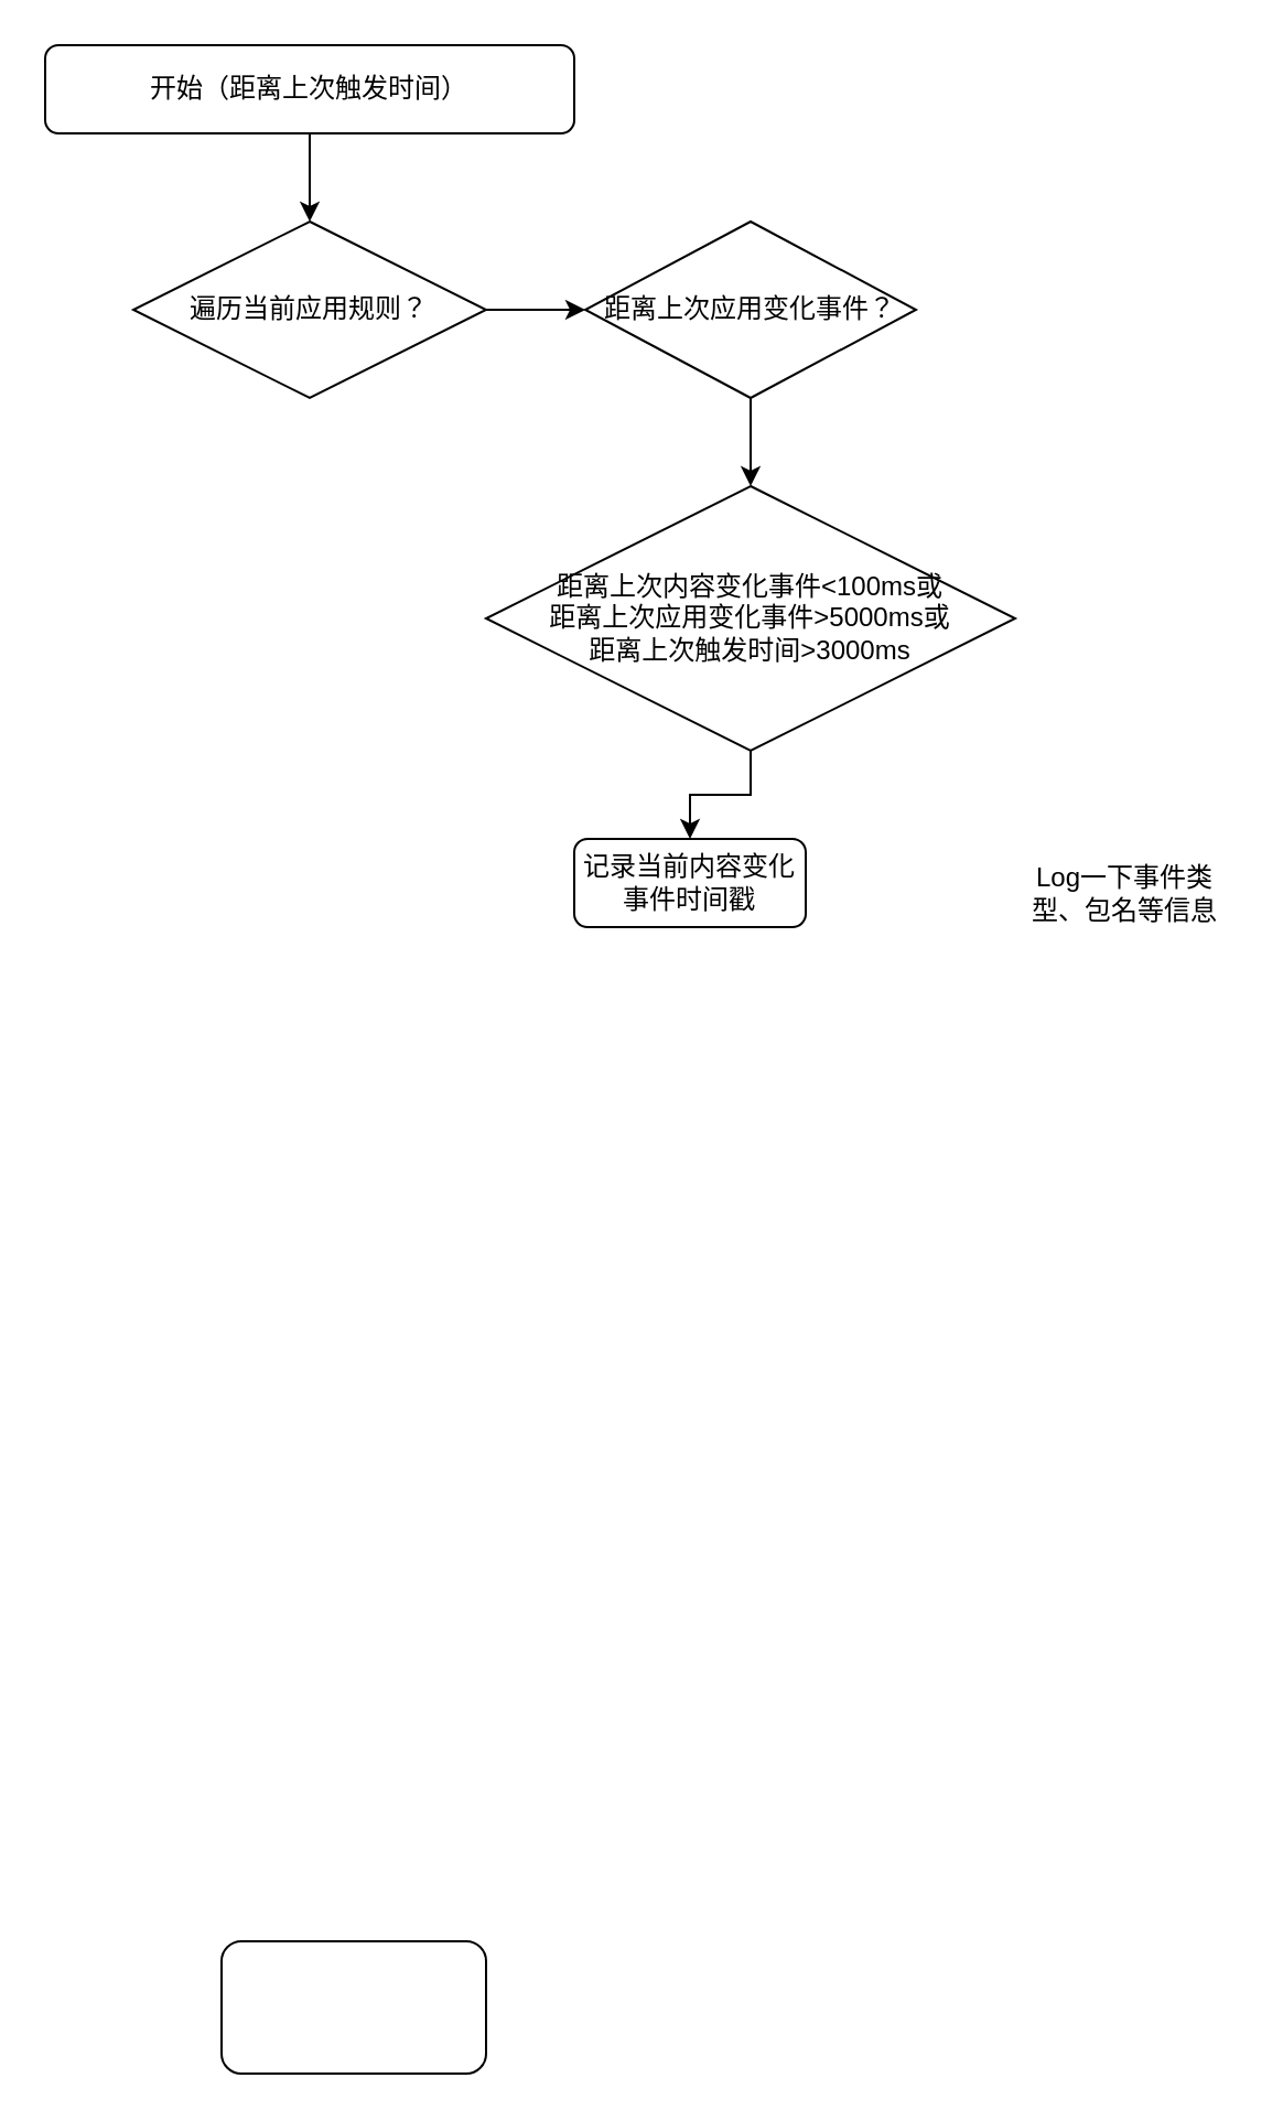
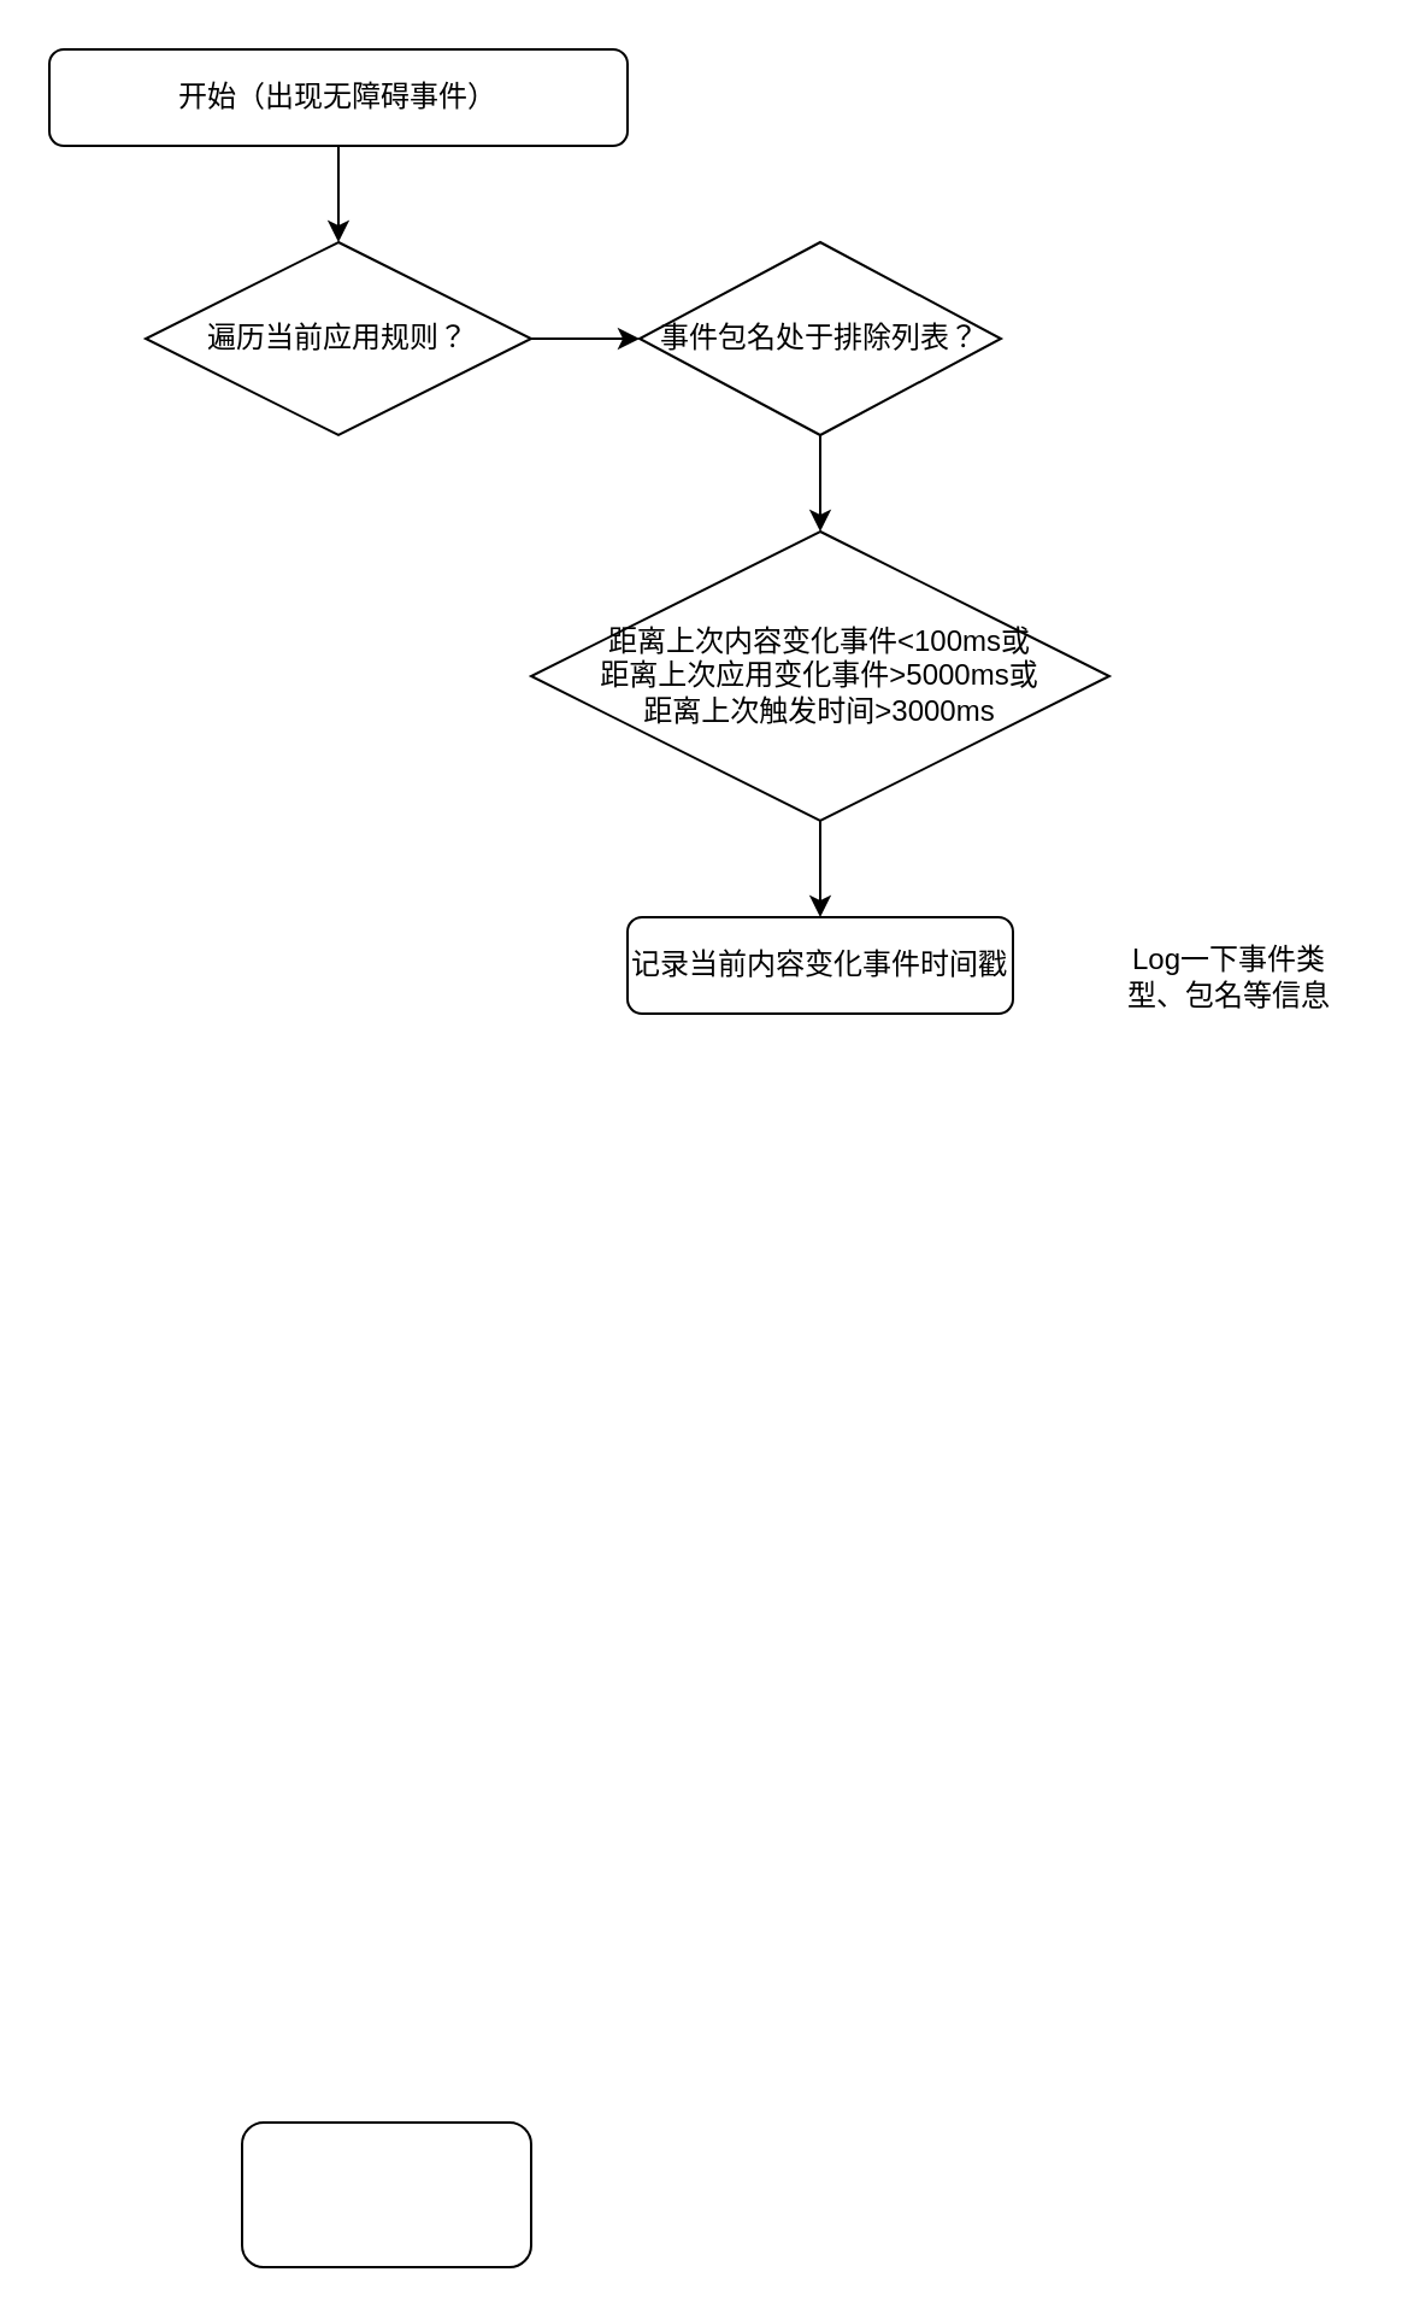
  <mxCell id="0" />
  <mxCell id="1" parent="0" />
  <mxCell id="2" style="edgeStyle=orthogonalEdgeStyle;rounded=0;orthogonalLoop=1;jettySize=auto;html=1;exitX=0.5;exitY=1;exitDx=0;exitDy=0;entryX=0.5;entryY=0;entryDx=0;entryDy=0;" edge="1" parent="1" source="3" target="5"><mxGeometry relative="1" as="geometry" /></mxCell>
- <mxCell id="3" value="开始（距离上次触发时间）" style="rounded=1;whiteSpace=wrap;html=1;" vertex="1" parent="1"><mxGeometry x="20" y="20" width="240" height="40" as="geometry" /></mxCell>
+ <mxCell id="3" value="开始（出现无障碍事件）" style="rounded=1;whiteSpace=wrap;html=1;" vertex="1" parent="1"><mxGeometry x="20" y="20" width="240" height="40" as="geometry" /></mxCell>
  <mxCell id="4" style="edgeStyle=orthogonalEdgeStyle;rounded=0;orthogonalLoop=1;jettySize=auto;html=1;exitX=1;exitY=0.5;exitDx=0;exitDy=0;entryX=0;entryY=0.5;entryDx=0;entryDy=0;" edge="1" parent="1" source="5" target="8"><mxGeometry relative="1" as="geometry" /></mxCell>
  <mxCell id="5" value="遍历当前应用规则？" style="rhombus;whiteSpace=wrap;html=1;" vertex="1" parent="1"><mxGeometry x="60" y="100" width="160" height="80" as="geometry" /></mxCell>
  <mxCell id="6" value="" style="rounded=1;whiteSpace=wrap;html=1;" vertex="1" parent="1"><mxGeometry x="100" y="880" width="120" height="60" as="geometry" /></mxCell>
  <mxCell id="7" style="edgeStyle=orthogonalEdgeStyle;rounded=0;orthogonalLoop=1;jettySize=auto;html=1;exitX=0.5;exitY=1;exitDx=0;exitDy=0;entryX=0.5;entryY=0;entryDx=0;entryDy=0;" edge="1" parent="1" source="8" target="10"><mxGeometry relative="1" as="geometry" /></mxCell>
- <mxCell id="8" value="距离上次应用变化事件？" style="rhombus;whiteSpace=wrap;html=1;" vertex="1" parent="1"><mxGeometry x="265" y="100" width="150" height="80" as="geometry" /></mxCell>
+ <mxCell id="8" value="事件包名处于排除列表？" style="rhombus;whiteSpace=wrap;html=1;" vertex="1" parent="1"><mxGeometry x="265" y="100" width="150" height="80" as="geometry" /></mxCell>
  <mxCell id="9" style="edgeStyle=orthogonalEdgeStyle;rounded=0;orthogonalLoop=1;jettySize=auto;html=1;exitX=0.5;exitY=1;exitDx=0;exitDy=0;entryX=0.5;entryY=0;entryDx=0;entryDy=0;" edge="1" parent="1" source="10" target="11"><mxGeometry relative="1" as="geometry" /></mxCell>
  <mxCell id="10" value="距离上次内容变化事件&amp;lt;100ms或&lt;div&gt;距离上次应用变化事件&amp;gt;5000ms或&lt;/div&gt;&lt;div&gt;距离上次触发时间&amp;gt;3000ms&lt;/div&gt;" style="rhombus;whiteSpace=wrap;html=1;" vertex="1" parent="1"><mxGeometry x="220" y="220" width="240" height="120" as="geometry" /></mxCell>
- <mxCell id="11" value="记录当前内容变化事件时间戳" style="rounded=1;whiteSpace=wrap;html=1;" vertex="1" parent="1"><mxGeometry x="260" y="380" width="105" height="40" as="geometry" /></mxCell>
+ <mxCell id="11" value="记录当前内容变化事件时间戳" style="rounded=1;whiteSpace=wrap;html=1;" vertex="1" parent="1"><mxGeometry x="260" y="380" width="160" height="40" as="geometry" /></mxCell>
  <mxCell id="12" value="Log一下事件类型、包名等信息" style="text;html=1;align=center;verticalAlign=middle;whiteSpace=wrap;rounded=0;" vertex="1" parent="1"><mxGeometry x="460" y="390" width="100" height="30" as="geometry" /></mxCell>
